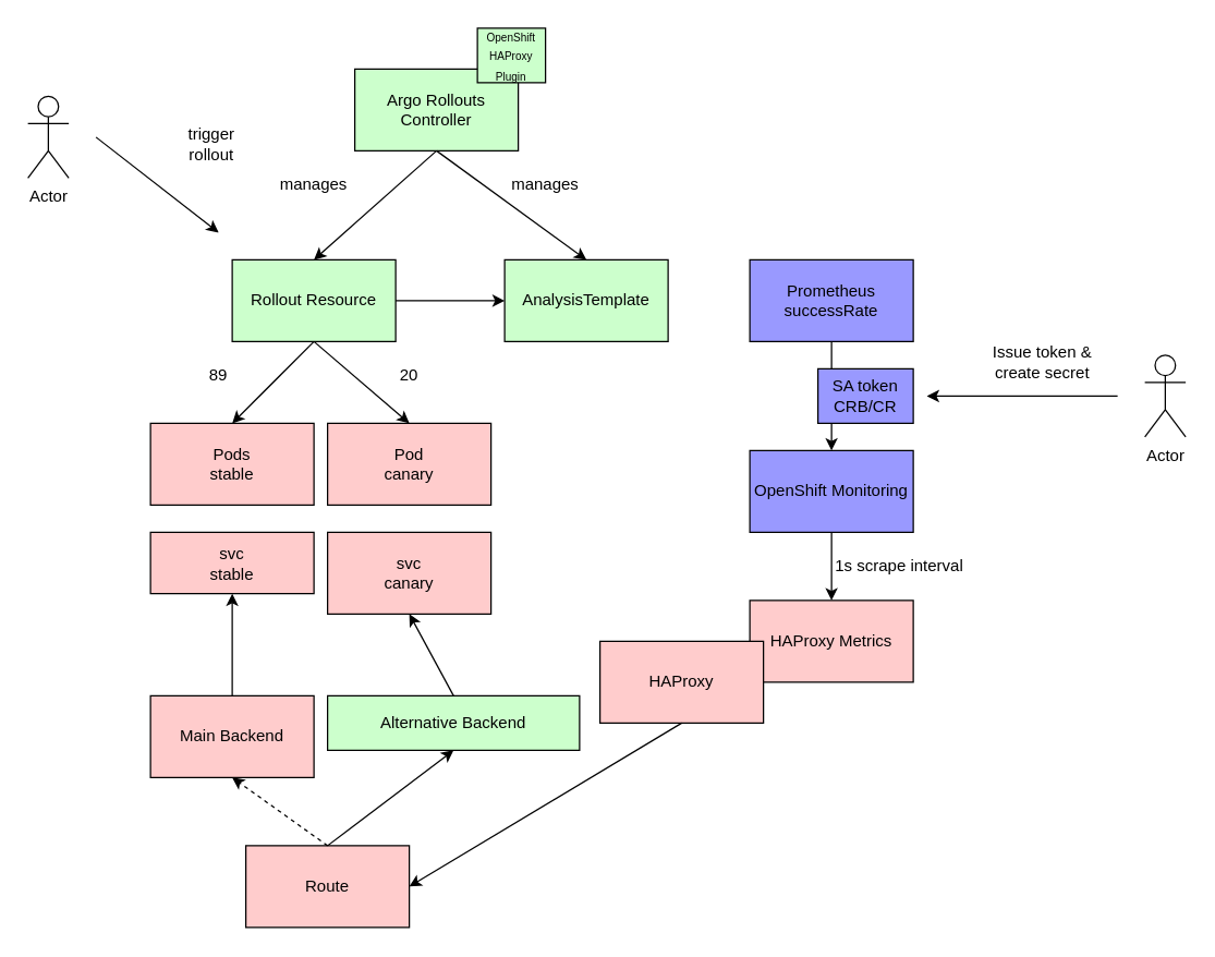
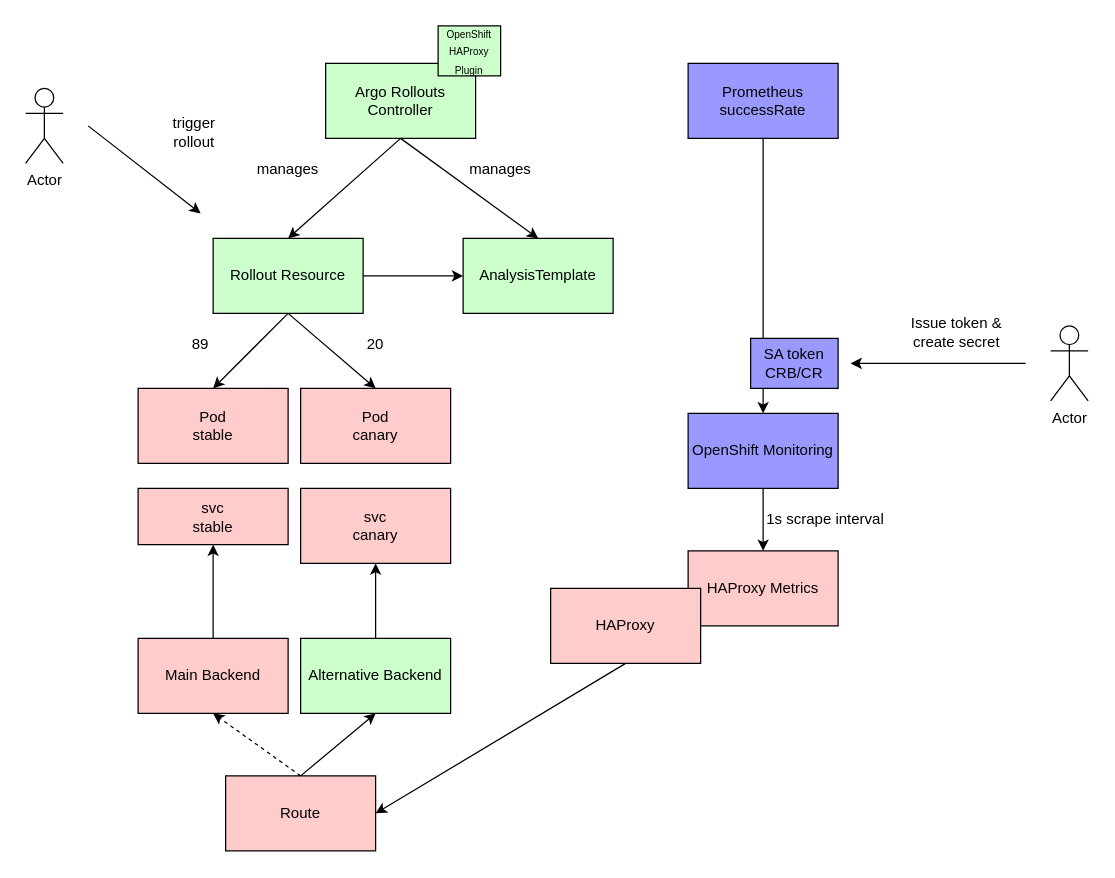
  <mxCell id="0" />
  <mxCell id="1" parent="0" />
  <mxCell id="2" value="Rollout Resource" style="rounded=0;whiteSpace=wrap;html=1;fillColor=#CCFFCC;" parent="1" vertex="1"><mxGeometry x="170" y="190" width="120" height="60" as="geometry" /></mxCell>
  <mxCell id="3" value="AnalysisTemplate" style="rounded=0;whiteSpace=wrap;html=1;fillColor=#CCFFCC;" parent="1" vertex="1"><mxGeometry x="370" y="190" width="120" height="60" as="geometry" /></mxCell>
  <mxCell id="4" value="" style="endArrow=classic;html=1;rounded=0;exitX=1;exitY=0.5;exitDx=0;exitDy=0;entryX=0;entryY=0.5;entryDx=0;entryDy=0;" parent="1" source="2" target="3" edge="1"><mxGeometry width="50" height="50" relative="1" as="geometry"><mxPoint x="480" y="280" as="sourcePoint" /><mxPoint x="530" y="230" as="targetPoint" /></mxGeometry></mxCell>
- <mxCell id="5" value="Prometheus successRate" style="rounded=0;whiteSpace=wrap;html=1;fillColor=#9999FF;" parent="1" vertex="1"><mxGeometry x="550" y="190" width="120" height="60" as="geometry" /></mxCell>
+ <mxCell id="5" value="Prometheus successRate" style="rounded=0;whiteSpace=wrap;html=1;fillColor=#9999FF;" parent="1" vertex="1"><mxGeometry x="550" y="50" width="120" height="60" as="geometry" /></mxCell>
  <mxCell id="6" value="OpenShift Monitoring" style="rounded=0;whiteSpace=wrap;html=1;fillColor=#9999FF;" parent="1" vertex="1"><mxGeometry x="550" y="330" width="120" height="60" as="geometry" /></mxCell>
  <mxCell id="7" value="HAProxy Metrics" style="rounded=0;whiteSpace=wrap;html=1;fillColor=#FFCCCC;" parent="1" vertex="1"><mxGeometry x="550" y="440" width="120" height="60" as="geometry" /></mxCell>
  <mxCell id="8" value="" style="endArrow=classic;html=1;rounded=0;exitX=0.5;exitY=1;exitDx=0;exitDy=0;entryX=0.5;entryY=0;entryDx=0;entryDy=0;" parent="1" source="5" target="6" edge="1"><mxGeometry width="50" height="50" relative="1" as="geometry"><mxPoint x="500" y="230" as="sourcePoint" /><mxPoint x="560" y="230" as="targetPoint" /></mxGeometry></mxCell>
  <mxCell id="9" value="" style="endArrow=classic;html=1;rounded=0;entryX=0.5;entryY=0;entryDx=0;entryDy=0;" parent="1" target="7" edge="1"><mxGeometry width="50" height="50" relative="1" as="geometry"><mxPoint x="610" y="390" as="sourcePoint" /><mxPoint x="620" y="340" as="targetPoint" /></mxGeometry></mxCell>
- <mxCell id="10" value="&lt;div&gt;Pods&lt;/div&gt;&lt;div&gt;stable&lt;br&gt;&lt;/div&gt;" style="rounded=0;whiteSpace=wrap;html=1;fillColor=#FFCCCC;" parent="1" vertex="1"><mxGeometry x="110" y="310" width="120" height="60" as="geometry" /></mxCell>
+ <mxCell id="10" value="&lt;div&gt;Pod&lt;/div&gt;&lt;div&gt;stable&lt;br&gt;&lt;/div&gt;" style="rounded=0;whiteSpace=wrap;html=1;fillColor=#FFCCCC;" parent="1" vertex="1"><mxGeometry x="110" y="310" width="120" height="60" as="geometry" /></mxCell>
  <mxCell id="11" value="&lt;div&gt;Pod&lt;/div&gt;&lt;div&gt;canary&lt;br&gt;&lt;/div&gt;" style="rounded=0;whiteSpace=wrap;html=1;fillColor=#FFCCCC;" parent="1" vertex="1"><mxGeometry x="240" y="310" width="120" height="60" as="geometry" /></mxCell>
  <mxCell id="12" value="HAProxy" style="rounded=0;whiteSpace=wrap;html=1;fillColor=#FFCCCC;" parent="1" vertex="1"><mxGeometry x="440" y="470" width="120" height="60" as="geometry" /></mxCell>
  <mxCell id="13" value="&lt;div&gt;svc&lt;/div&gt;&lt;div&gt;&lt;div&gt;stable&lt;br&gt;&lt;/div&gt;&lt;/div&gt;" style="rounded=0;whiteSpace=wrap;html=1;fillColor=#FFCCCC;" parent="1" vertex="1"><mxGeometry x="110" y="390" width="120" height="45" as="geometry" /></mxCell>
  <mxCell id="14" value="&lt;div&gt;svc&lt;br&gt;&lt;/div&gt;&lt;div&gt;canary&lt;/div&gt;" style="rounded=0;whiteSpace=wrap;html=1;fillColor=#FFCCCC;" parent="1" vertex="1"><mxGeometry x="240" y="390" width="120" height="60" as="geometry" /></mxCell>
  <mxCell id="15" value="Route" style="rounded=0;whiteSpace=wrap;html=1;fillColor=#FFCCCC;" parent="1" vertex="1"><mxGeometry x="180" y="620" width="120" height="60" as="geometry" /></mxCell>
  <mxCell id="16" value="Main Backend" style="rounded=0;whiteSpace=wrap;html=1;fillColor=#FFCCCC;" parent="1" vertex="1"><mxGeometry x="110" y="510" width="120" height="60" as="geometry" /></mxCell>
- <mxCell id="17" value="Alternative Backend" style="rounded=0;whiteSpace=wrap;html=1;fillColor=#CCFFCC;" parent="1" vertex="1"><mxGeometry x="240" y="510" width="185" height="40" as="geometry" /></mxCell>
+ <mxCell id="17" value="Alternative Backend" style="rounded=0;whiteSpace=wrap;html=1;fillColor=#CCFFCC;" parent="1" vertex="1"><mxGeometry x="240" y="510" width="120" height="60" as="geometry" /></mxCell>
  <mxCell id="18" value="" style="endArrow=classic;html=1;rounded=0;entryX=1;entryY=0.5;entryDx=0;entryDy=0;exitX=0.5;exitY=1;exitDx=0;exitDy=0;" parent="1" source="12" target="15" edge="1"><mxGeometry width="50" height="50" relative="1" as="geometry"><mxPoint x="500" y="480" as="sourcePoint" /><mxPoint x="550" y="430" as="targetPoint" /></mxGeometry></mxCell>
  <mxCell id="19" value="&lt;div&gt;SA token&lt;/div&gt;&lt;div&gt;CRB/CR&lt;br&gt;&lt;/div&gt;" style="rounded=0;whiteSpace=wrap;html=1;fillColor=#9999FF;" parent="1" vertex="1"><mxGeometry x="600" y="270" width="70" height="40" as="geometry" /></mxCell>
  <mxCell id="20" value="" style="endArrow=classic;html=1;rounded=0;exitX=0.5;exitY=1;exitDx=0;exitDy=0;entryX=0.5;entryY=0;entryDx=0;entryDy=0;" parent="1" source="2" target="10" edge="1"><mxGeometry width="50" height="50" relative="1" as="geometry"><mxPoint x="500" y="450" as="sourcePoint" /><mxPoint x="550" y="400" as="targetPoint" /></mxGeometry></mxCell>
  <mxCell id="21" value="" style="endArrow=classic;html=1;rounded=0;exitX=0.5;exitY=1;exitDx=0;exitDy=0;entryX=0.5;entryY=0;entryDx=0;entryDy=0;" parent="1" source="2" target="11" edge="1"><mxGeometry width="50" height="50" relative="1" as="geometry"><mxPoint x="240" y="260" as="sourcePoint" /><mxPoint x="180" y="320" as="targetPoint" /></mxGeometry></mxCell>
  <mxCell id="22" value="20" style="text;html=1;align=center;verticalAlign=middle;whiteSpace=wrap;rounded=0;" parent="1" vertex="1"><mxGeometry x="270" y="260" width="60" height="30" as="geometry" /></mxCell>
  <mxCell id="23" value="89" style="text;html=1;align=center;verticalAlign=middle;whiteSpace=wrap;rounded=0;" parent="1" vertex="1"><mxGeometry x="130" y="260" width="60" height="30" as="geometry" /></mxCell>
  <mxCell id="24" value="1s scrape interval" style="text;html=1;align=center;verticalAlign=middle;whiteSpace=wrap;rounded=0;" parent="1" vertex="1"><mxGeometry x="600" y="400" width="120" height="30" as="geometry" /></mxCell>
  <mxCell id="25" value="Actor" style="shape=umlActor;verticalLabelPosition=bottom;verticalAlign=top;html=1;outlineConnect=0;" parent="1" vertex="1"><mxGeometry x="840" y="260" width="30" height="60" as="geometry" /></mxCell>
  <mxCell id="26" value="" style="endArrow=classic;html=1;rounded=0;" parent="1" edge="1"><mxGeometry width="50" height="50" relative="1" as="geometry"><mxPoint x="820" y="290" as="sourcePoint" /><mxPoint x="680" y="290" as="targetPoint" /></mxGeometry></mxCell>
  <mxCell id="27" value="Issue token &amp;amp; create secret" style="text;html=1;align=center;verticalAlign=middle;whiteSpace=wrap;rounded=0;" parent="1" vertex="1"><mxGeometry x="720" y="250" width="90" height="30" as="geometry" /></mxCell>
  <mxCell id="28" value="Argo Rollouts Controller" style="rounded=0;whiteSpace=wrap;html=1;fillColor=#CCFFCC;" parent="1" vertex="1"><mxGeometry x="260" y="50" width="120" height="60" as="geometry" /></mxCell>
  <mxCell id="29" value="&lt;div&gt;&lt;font style=&quot;font-size: 8px;&quot;&gt;OpenShift&lt;/font&gt;&lt;/div&gt;&lt;div&gt;&lt;font style=&quot;font-size: 8px;&quot;&gt;HAProxy&lt;/font&gt;&lt;/div&gt;&lt;div&gt;&lt;font style=&quot;font-size: 8px;&quot;&gt;Plugin&lt;br&gt;&lt;/font&gt;&lt;/div&gt;" style="rounded=0;whiteSpace=wrap;html=1;fillColor=#CCFFCC;" parent="1" vertex="1"><mxGeometry x="350" y="20" width="50" height="40" as="geometry" /></mxCell>
  <mxCell id="30" value="" style="endArrow=classic;html=1;rounded=0;entryX=0.5;entryY=0;entryDx=0;entryDy=0;exitX=0.5;exitY=1;exitDx=0;exitDy=0;" parent="1" source="28" target="2" edge="1"><mxGeometry width="50" height="50" relative="1" as="geometry"><mxPoint x="370" y="130" as="sourcePoint" /><mxPoint x="420" y="80" as="targetPoint" /></mxGeometry></mxCell>
  <mxCell id="31" value="" style="endArrow=classic;html=1;rounded=0;entryX=0.5;entryY=0;entryDx=0;entryDy=0;exitX=0.5;exitY=1;exitDx=0;exitDy=0;" parent="1" source="28" target="3" edge="1"><mxGeometry width="50" height="50" relative="1" as="geometry"><mxPoint x="320" y="120" as="sourcePoint" /><mxPoint x="240" y="200" as="targetPoint" /></mxGeometry></mxCell>
  <mxCell id="32" value="manages" style="text;html=1;align=center;verticalAlign=middle;whiteSpace=wrap;rounded=0;" parent="1" vertex="1"><mxGeometry x="370" y="120" width="60" height="30" as="geometry" /></mxCell>
  <mxCell id="33" value="manages" style="text;html=1;align=center;verticalAlign=middle;whiteSpace=wrap;rounded=0;" parent="1" vertex="1"><mxGeometry x="200" y="120" width="60" height="30" as="geometry" /></mxCell>
  <mxCell id="34" value="" style="endArrow=classic;html=1;rounded=0;entryX=0.5;entryY=1;entryDx=0;entryDy=0;exitX=0.5;exitY=0;exitDx=0;exitDy=0;" parent="1" source="16" target="13" edge="1"><mxGeometry width="50" height="50" relative="1" as="geometry"><mxPoint x="450" y="440" as="sourcePoint" /><mxPoint x="500" y="390" as="targetPoint" /></mxGeometry></mxCell>
  <mxCell id="35" value="" style="endArrow=classic;html=1;rounded=0;entryX=0.5;entryY=1;entryDx=0;entryDy=0;exitX=0.5;exitY=0;exitDx=0;exitDy=0;" parent="1" source="17" target="14" edge="1"><mxGeometry width="50" height="50" relative="1" as="geometry"><mxPoint x="180" y="520" as="sourcePoint" /><mxPoint x="180" y="460" as="targetPoint" /></mxGeometry></mxCell>
  <mxCell id="36" value="" style="endArrow=classic;html=1;rounded=0;entryX=0.5;entryY=1;entryDx=0;entryDy=0;exitX=0.5;exitY=0;exitDx=0;exitDy=0;" parent="1" source="15" target="17" edge="1"><mxGeometry width="50" height="50" relative="1" as="geometry"><mxPoint x="310" y="520" as="sourcePoint" /><mxPoint x="310" y="460" as="targetPoint" /></mxGeometry></mxCell>
  <mxCell id="37" value="" style="endArrow=classic;html=1;rounded=0;entryX=0.5;entryY=1;entryDx=0;entryDy=0;exitX=0.5;exitY=0;exitDx=0;exitDy=0;dashed=1;" parent="1" source="15" target="16" edge="1"><mxGeometry width="50" height="50" relative="1" as="geometry"><mxPoint x="250" y="630" as="sourcePoint" /><mxPoint x="310" y="580" as="targetPoint" /></mxGeometry></mxCell>
  <mxCell id="38" value="Actor" style="shape=umlActor;verticalLabelPosition=bottom;verticalAlign=top;html=1;outlineConnect=0;" vertex="1" parent="1"><mxGeometry x="20" y="70" width="30" height="60" as="geometry" /></mxCell>
  <mxCell id="39" value="" style="endArrow=classic;html=1;rounded=0;" edge="1" parent="1"><mxGeometry width="50" height="50" relative="1" as="geometry"><mxPoint x="70" y="100" as="sourcePoint" /><mxPoint x="160" y="170" as="targetPoint" /></mxGeometry></mxCell>
  <mxCell id="40" value="&lt;div&gt;trigger&lt;/div&gt;&lt;div&gt;rollout&lt;br&gt;&lt;/div&gt;" style="text;html=1;align=center;verticalAlign=middle;whiteSpace=wrap;rounded=0;" vertex="1" parent="1"><mxGeometry x="110" y="90" width="90" height="30" as="geometry" /></mxCell>
